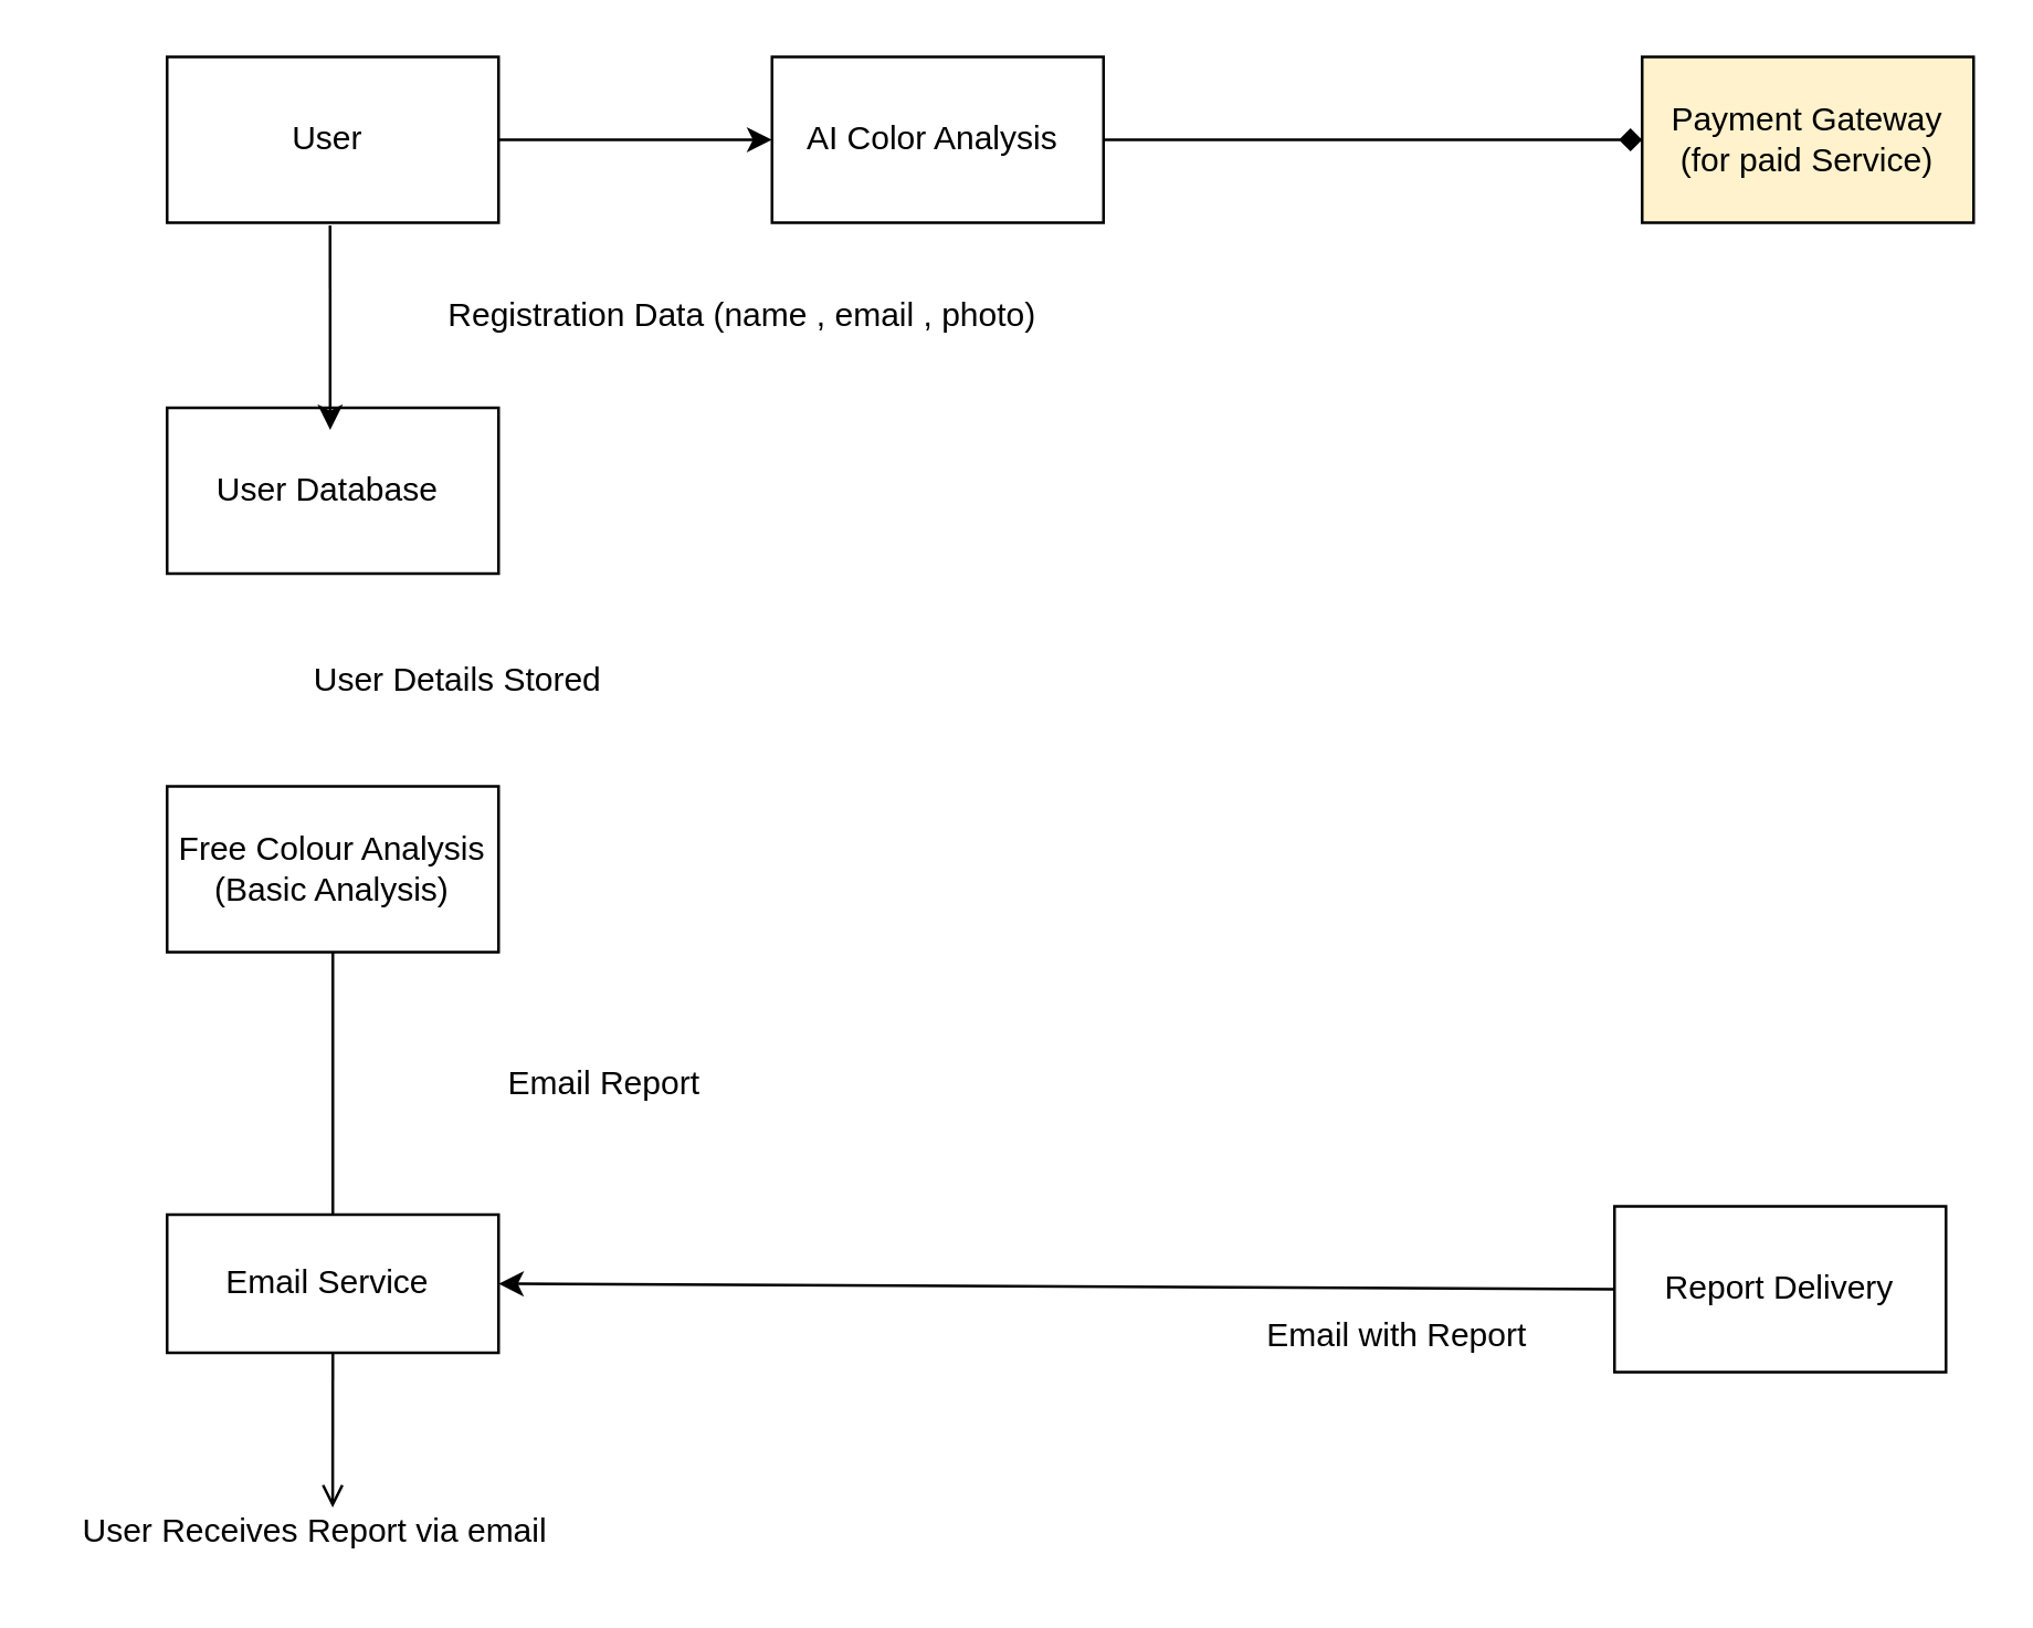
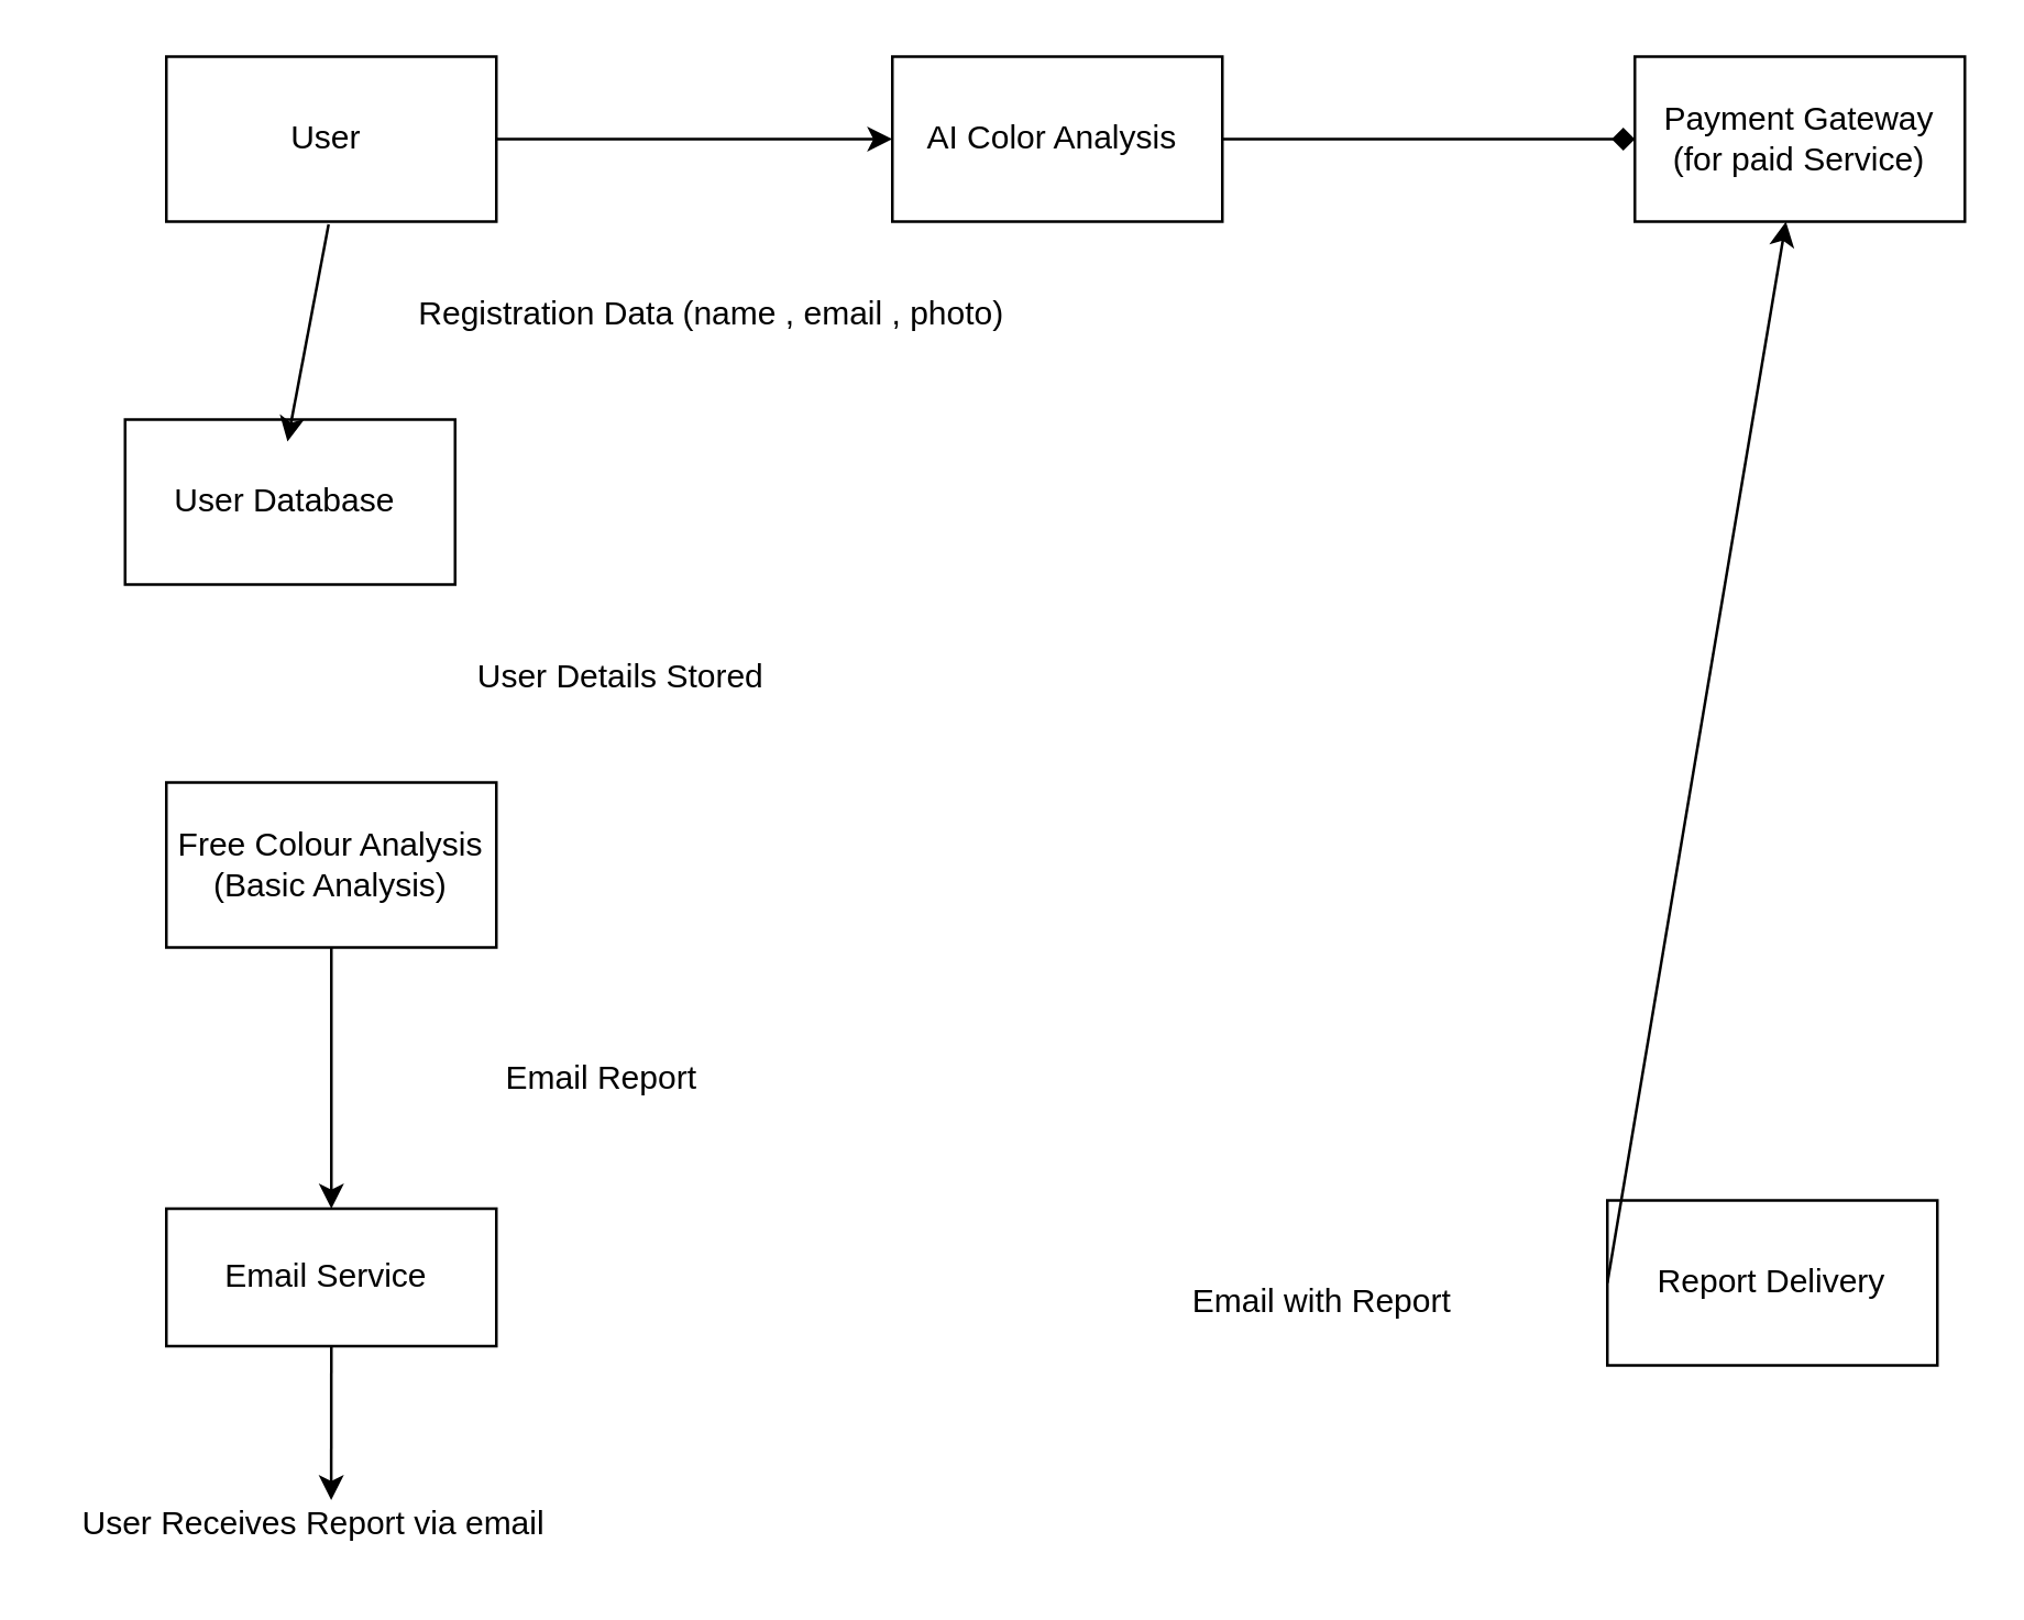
  <mxCell id="0" />
  <mxCell id="1" parent="0" />
  <mxCell id="2" value="Report Delivery" style="rounded=0;whiteSpace=wrap;html=1;" vertex="1" parent="1"><mxGeometry x="584" y="436" width="120" height="60" as="geometry" /></mxCell>
  <mxCell id="3" value="Email Service&amp;nbsp;" style="rounded=0;whiteSpace=wrap;html=1;" vertex="1" parent="1"><mxGeometry x="60" y="439" width="120" height="50" as="geometry" /></mxCell>
  <mxCell id="4" value="Free Colour Analysis&lt;div&gt;(Basic Analysis)&lt;/div&gt;" style="rounded=0;whiteSpace=wrap;html=1;" vertex="1" parent="1"><mxGeometry x="60" y="284" width="120" height="60" as="geometry" /></mxCell>
- <mxCell id="5" value="User Database&amp;nbsp;" style="rounded=0;whiteSpace=wrap;html=1;" vertex="1" parent="1"><mxGeometry x="60" y="147" width="120" height="60" as="geometry" /></mxCell>
- <mxCell id="6" value="Payment Gateway&lt;div&gt;(for paid Service)&lt;/div&gt;" style="rounded=0;whiteSpace=wrap;html=1;fillColor=#fff2cc;" vertex="1" parent="1"><mxGeometry x="594" y="20" width="120" height="60" as="geometry" /></mxCell>
- <mxCell id="7" value="AI Color Analysis&amp;nbsp;" style="rounded=0;whiteSpace=wrap;html=1;" vertex="1" parent="1"><mxGeometry x="279" y="20" width="120" height="60" as="geometry" /></mxCell>
+ <mxCell id="5" value="User Database&amp;nbsp;" style="rounded=0;whiteSpace=wrap;html=1;" vertex="1" parent="1"><mxGeometry x="45" y="152" width="120" height="60" as="geometry" /></mxCell>
+ <mxCell id="6" value="Payment Gateway&lt;div&gt;(for paid Service)&lt;/div&gt;" style="rounded=0;whiteSpace=wrap;html=1;" vertex="1" parent="1"><mxGeometry x="594" y="20" width="120" height="60" as="geometry" /></mxCell>
+ <mxCell id="7" value="AI Color Analysis&amp;nbsp;" style="rounded=0;whiteSpace=wrap;html=1;" vertex="1" parent="1"><mxGeometry x="324" y="20" width="120" height="60" as="geometry" /></mxCell>
  <mxCell id="8" value="User&amp;nbsp;" style="rounded=0;whiteSpace=wrap;html=1;" vertex="1" parent="1"><mxGeometry x="60" y="20" width="120" height="60" as="geometry" /></mxCell>
- <mxCell id="9" value="Registration Data (name , email , photo)" style="text;html=1;align=center;verticalAlign=middle;resizable=0;points=[];autosize=1;strokeColor=none;fillColor=none;" vertex="1" parent="1"><mxGeometry x="152" y="101" width="231" height="26" as="geometry" /></mxCell>
- <mxCell id="10" value="User Details Stored" style="text;html=1;align=center;verticalAlign=middle;resizable=0;points=[];autosize=1;strokeColor=none;fillColor=none;" vertex="1" parent="1"><mxGeometry x="104" y="233" width="122" height="26" as="geometry" /></mxCell>
+ <mxCell id="9" value="Registration Data (name , email , photo)" style="text;html=1;align=center;verticalAlign=middle;resizable=0;points=[];autosize=1;strokeColor=none;fillColor=none;" vertex="1" parent="1"><mxGeometry x="142" y="101" width="231" height="26" as="geometry" /></mxCell>
+ <mxCell id="10" value="User Details Stored" style="text;html=1;align=center;verticalAlign=middle;resizable=0;points=[];autosize=1;strokeColor=none;fillColor=none;" vertex="1" parent="1"><mxGeometry x="164" y="233" width="122" height="26" as="geometry" /></mxCell>
  <mxCell id="11" value="Email Report" style="text;html=1;align=center;verticalAlign=middle;resizable=0;points=[];autosize=1;strokeColor=none;fillColor=none;" vertex="1" parent="1"><mxGeometry x="164" y="379" width="107" height="26" as="geometry" /></mxCell>
- <mxCell id="12" value="Email with Report" style="text;html=1;align=center;verticalAlign=middle;resizable=0;points=[];autosize=1;strokeColor=none;fillColor=none;" vertex="1" parent="1"><mxGeometry x="449" y="470" width="112" height="26" as="geometry" /></mxCell>
+ <mxCell id="12" value="Email with Report" style="text;html=1;align=center;verticalAlign=middle;resizable=0;points=[];autosize=1;strokeColor=none;fillColor=none;" vertex="1" parent="1"><mxGeometry x="424" y="460" width="112" height="26" as="geometry" /></mxCell>
  <mxCell id="13" value="User Receives Report via email&amp;nbsp;" style="text;html=1;align=center;verticalAlign=middle;resizable=0;points=[];autosize=1;strokeColor=none;fillColor=none;" vertex="1" parent="1"><mxGeometry x="20" y="541" width="190" height="26" as="geometry" /></mxCell>
- <mxCell id="14" value="" style="endArrow=classic;html=1;rounded=0;exitX=0;exitY=0.5;exitDx=0;exitDy=0;entryX=1;entryY=0.5;entryDx=0;entryDy=0;" edge="1" parent="1" source="2" target="3"><mxGeometry width="50" height="50" relative="1" as="geometry"><mxPoint x="428" y="292" as="sourcePoint" /><mxPoint x="478" y="242" as="targetPoint" /></mxGeometry></mxCell>
- <mxCell id="15" value="" style="endArrow=open;html=1;rounded=0;exitX=0.5;exitY=1;exitDx=0;exitDy=0;entryX=0.526;entryY=0.154;entryDx=0;entryDy=0;entryPerimeter=0;" edge="1" parent="1" source="3" target="13"><mxGeometry width="50" height="50" relative="1" as="geometry"><mxPoint x="428" y="292" as="sourcePoint" /><mxPoint x="478" y="242" as="targetPoint" /></mxGeometry></mxCell>
- <mxCell id="16" value="" style="endArrow=none;html=1;rounded=0;exitX=0.5;exitY=1;exitDx=0;exitDy=0;entryX=0.5;entryY=0;entryDx=0;entryDy=0;" edge="1" parent="1" source="4" target="3"><mxGeometry width="50" height="50" relative="1" as="geometry"><mxPoint x="428" y="292" as="sourcePoint" /><mxPoint x="478" y="242" as="targetPoint" /></mxGeometry></mxCell>
+ <mxCell id="14" value="" style="endArrow=classic;html=1;rounded=0;exitX=0;exitY=0.5;exitDx=0;exitDy=0;" edge="1" parent="1" source="2" target="6"><mxGeometry width="50" height="50" relative="1" as="geometry"><mxPoint x="428" y="292" as="sourcePoint" /><mxPoint x="478" y="242" as="targetPoint" /></mxGeometry></mxCell>
+ <mxCell id="15" value="" style="endArrow=classic;html=1;rounded=0;exitX=0.5;exitY=1;exitDx=0;exitDy=0;entryX=0.526;entryY=0.154;entryDx=0;entryDy=0;entryPerimeter=0;" edge="1" parent="1" source="3" target="13"><mxGeometry width="50" height="50" relative="1" as="geometry"><mxPoint x="428" y="292" as="sourcePoint" /><mxPoint x="478" y="242" as="targetPoint" /></mxGeometry></mxCell>
+ <mxCell id="16" value="" style="endArrow=classic;html=1;rounded=0;exitX=0.5;exitY=1;exitDx=0;exitDy=0;entryX=0.5;entryY=0;entryDx=0;entryDy=0;" edge="1" parent="1" source="4" target="3"><mxGeometry width="50" height="50" relative="1" as="geometry"><mxPoint x="428" y="292" as="sourcePoint" /><mxPoint x="478" y="242" as="targetPoint" /></mxGeometry></mxCell>
  <mxCell id="17" value="" style="endArrow=classic;html=1;rounded=0;entryX=0.492;entryY=0.133;entryDx=0;entryDy=0;entryPerimeter=0;" edge="1" parent="1" target="5"><mxGeometry width="50" height="50" relative="1" as="geometry"><mxPoint x="119" y="81" as="sourcePoint" /><mxPoint x="478" y="242" as="targetPoint" /></mxGeometry></mxCell>
  <mxCell id="18" value="" style="endArrow=diamond;html=1;rounded=0;exitX=1;exitY=0.5;exitDx=0;exitDy=0;entryX=0;entryY=0.5;entryDx=0;entryDy=0;" edge="1" parent="1" source="7" target="6"><mxGeometry width="50" height="50" relative="1" as="geometry"><mxPoint x="444" y="48" as="sourcePoint" /><mxPoint x="478" y="240" as="targetPoint" /></mxGeometry></mxCell>
  <mxCell id="19" value="" style="endArrow=classic;html=1;rounded=0;exitX=1;exitY=0.5;exitDx=0;exitDy=0;entryX=0;entryY=0.5;entryDx=0;entryDy=0;" edge="1" parent="1" source="8" target="7"><mxGeometry width="50" height="50" relative="1" as="geometry"><mxPoint x="428" y="292" as="sourcePoint" /><mxPoint x="478" y="242" as="targetPoint" /></mxGeometry></mxCell>
